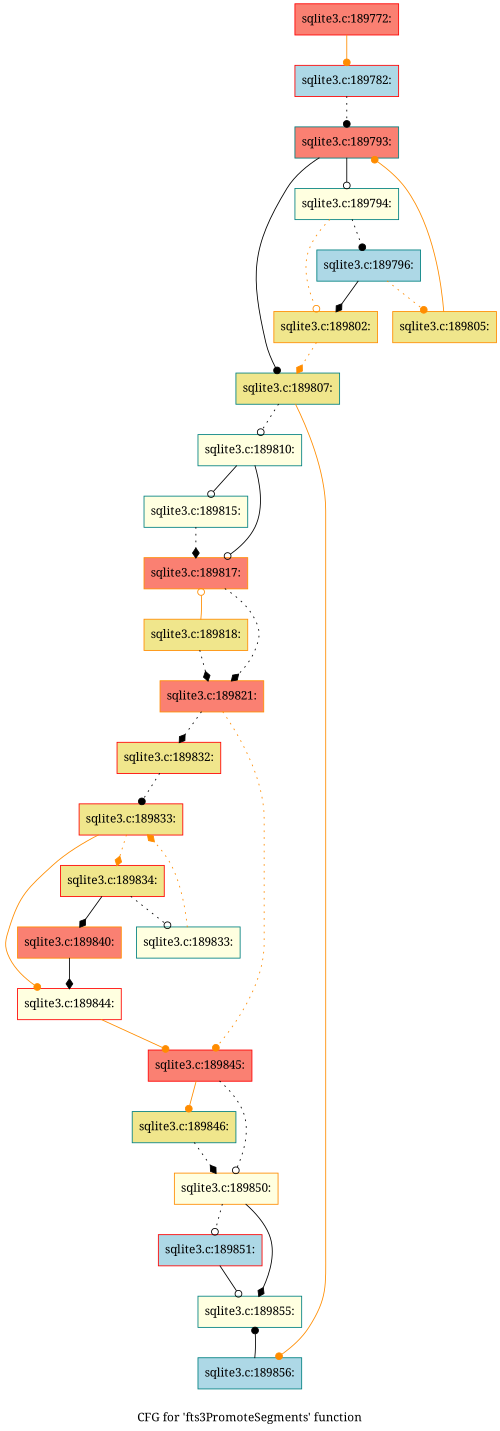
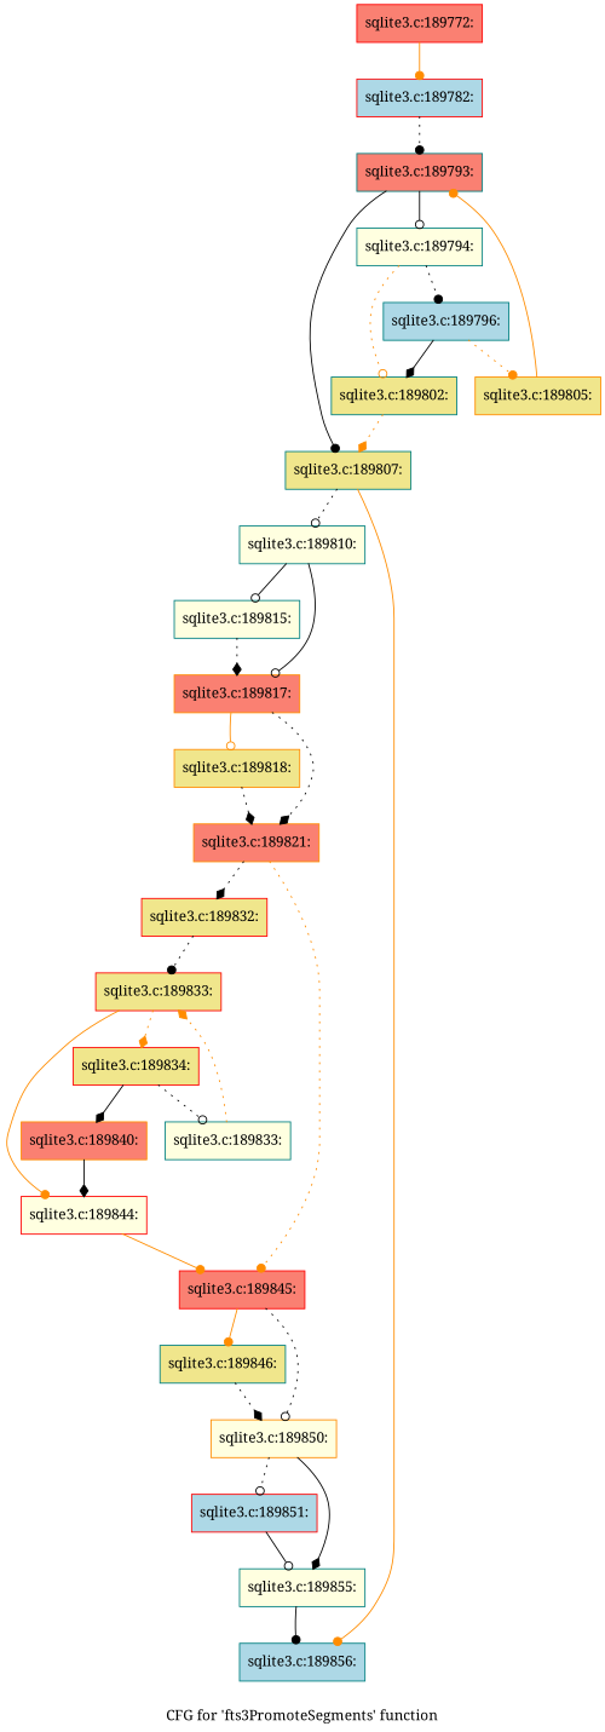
  digraph {
    fontname="Noto Serif"
    label="CFG for 'fts3PromoteSegments' function"
    node [color=teal fillcolor=khaki fontname="Noto Serif" shape=record style=filled]
    edge [arrowhead=dot color=black fontname="Noto Serif" style=dotted]
    n1 [color=red fillcolor=salmon label="{sqlite3.c:189772:}"]
    n2 [color=red fillcolor=lightblue label="{sqlite3.c:189782:}"]
    n3 [fillcolor=salmon label="{sqlite3.c:189793:}"]
    n4 [fillcolor=lightyellow label="{sqlite3.c:189794:}"]
    n5 [label="{sqlite3.c:189807:}"]
-   n6 [color=darkorange label="{sqlite3.c:189802:}"]
+   n6 [label="{sqlite3.c:189802:}"]
    n7 [fillcolor=lightblue label="{sqlite3.c:189796:}"]
    n8 [fillcolor=lightyellow label="{sqlite3.c:189810:}"]
    n9 [fillcolor=lightblue label="{sqlite3.c:189856:}"]
    n10 [color=darkorange label="{sqlite3.c:189805:}"]
    n11 [fillcolor=lightyellow label="{sqlite3.c:189815:}"]
    n12 [color=darkorange fillcolor=salmon label="{sqlite3.c:189817:}"]
    n13 [color=darkorange label="{sqlite3.c:189818:}"]
    n14 [color=darkorange fillcolor=salmon label="{sqlite3.c:189821:}"]
    n15 [color=red label="{sqlite3.c:189832:}"]
    n16 [color=red fillcolor=salmon label="{sqlite3.c:189845:}"]
    n17 [color=red label="{sqlite3.c:189833:}"]
    n18 [label="{sqlite3.c:189846:}"]
    n19 [color=darkorange fillcolor=lightyellow label="{sqlite3.c:189850:}"]
    n20 [color=red label="{sqlite3.c:189834:}"]
    n21 [color=red fillcolor=lightyellow label="{sqlite3.c:189844:}"]
    n22 [color=red fillcolor=lightblue label="{sqlite3.c:189851:}"]
    n23 [fillcolor=lightyellow label="{sqlite3.c:189855:}"]
    n24 [color=darkorange fillcolor=salmon label="{sqlite3.c:189840:}"]
    n25 [fillcolor=lightyellow label="{sqlite3.c:189833:}"]
    n1 -> n2 [color=darkorange style=solid]
    n2 -> n3
    n3 -> n4 [arrowhead=odot style=solid]
    n3 -> n5 [style=solid]
    n4 -> n6 [arrowhead=odot color=darkorange]
    n4 -> n7
    n5 -> n8 [arrowhead=odot]
    n5 -> n9 [color=darkorange style=solid]
    n6 -> n5 [arrowhead=diamond color=darkorange]
    n7 -> n6 [arrowhead=diamond style=solid]
    n7 -> n10 [color=darkorange]
    n8 -> n11 [arrowhead=odot style=solid]
    n8 -> n12 [arrowhead=odot style=solid]
    n10 -> n3 [color=darkorange style=solid]
    n11 -> n12 [arrowhead=diamond]
-   n13 -> n12 [arrowhead=odot color=darkorange style=solid]
+   n12 -> n13 [arrowhead=odot color=darkorange style=solid]
    n12 -> n14 [arrowhead=diamond]
    n13 -> n14 [arrowhead=diamond]
    n14 -> n15 [arrowhead=diamond]
    n14 -> n16 [color=darkorange]
    n15 -> n17
    n16 -> n18 [color=darkorange style=solid]
    n16 -> n19 [arrowhead=odot]
    n17 -> n20 [arrowhead=diamond color=darkorange]
    n17 -> n21 [color=darkorange style=solid]
    n18 -> n19 [arrowhead=diamond]
    n19 -> n22 [arrowhead=odot]
    n19 -> n23 [arrowhead=diamond style=solid]
    n20 -> n24 [arrowhead=diamond style=solid]
    n20 -> n25 [arrowhead=odot]
    n21 -> n16 [color=darkorange style=solid]
    n22 -> n23 [arrowhead=odot style=solid]
-   n9 -> n23 [style=solid]
+   n23 -> n9 [style=solid]
    n24 -> n21 [arrowhead=diamond style=solid]
    n25 -> n17 [arrowhead=diamond color=darkorange]
  }
